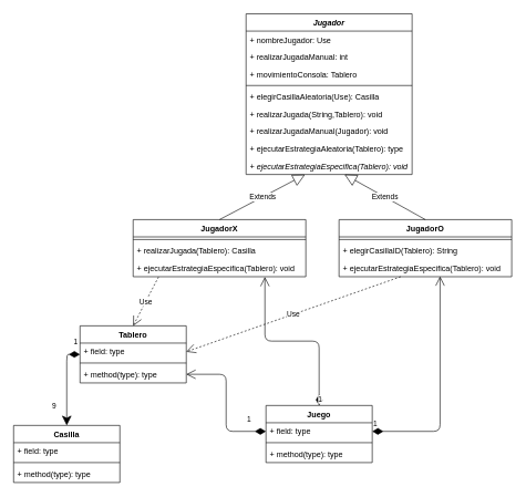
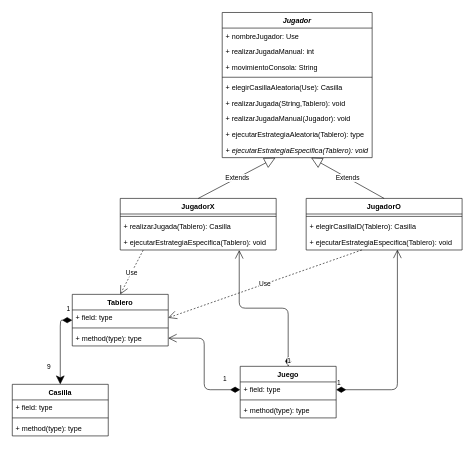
  <mxCell id="0" />
  <mxCell id="1" parent="0" />
  <mxCell id="2" value="Casilla" style="swimlane;fontStyle=1;align=center;verticalAlign=top;childLayout=stackLayout;horizontal=1;startSize=26;horizontalStack=0;resizeParent=1;resizeParentMax=0;resizeLast=0;collapsible=1;marginBottom=0;" parent="1" vertex="1"><mxGeometry x="20" y="640" width="160" height="86" as="geometry" /></mxCell>
  <mxCell id="3" value="+ field: type" style="text;strokeColor=none;fillColor=none;align=left;verticalAlign=top;spacingLeft=4;spacingRight=4;overflow=hidden;rotatable=0;points=[[0,0.5],[1,0.5]];portConstraint=eastwest;" parent="2" vertex="1"><mxGeometry y="26" width="160" height="26" as="geometry" /></mxCell>
  <mxCell id="4" value="" style="line;strokeWidth=1;fillColor=none;align=left;verticalAlign=middle;spacingTop=-1;spacingLeft=3;spacingRight=3;rotatable=0;labelPosition=right;points=[];portConstraint=eastwest;" parent="2" vertex="1"><mxGeometry y="52" width="160" height="8" as="geometry" /></mxCell>
  <mxCell id="5" value="+ method(type): type" style="text;strokeColor=none;fillColor=none;align=left;verticalAlign=top;spacingLeft=4;spacingRight=4;overflow=hidden;rotatable=0;points=[[0,0.5],[1,0.5]];portConstraint=eastwest;" parent="2" vertex="1"><mxGeometry y="60" width="160" height="26" as="geometry" /></mxCell>
  <mxCell id="6" value="Tablero" style="swimlane;fontStyle=1;align=center;verticalAlign=top;childLayout=stackLayout;horizontal=1;startSize=26;horizontalStack=0;resizeParent=1;resizeParentMax=0;resizeLast=0;collapsible=1;marginBottom=0;" parent="1" vertex="1"><mxGeometry x="120" y="490" width="160" height="86" as="geometry" /></mxCell>
  <mxCell id="7" value="+ field: type" style="text;strokeColor=none;fillColor=none;align=left;verticalAlign=top;spacingLeft=4;spacingRight=4;overflow=hidden;rotatable=0;points=[[0,0.5],[1,0.5]];portConstraint=eastwest;" parent="6" vertex="1"><mxGeometry y="26" width="160" height="26" as="geometry" /></mxCell>
  <mxCell id="8" value="" style="line;strokeWidth=1;fillColor=none;align=left;verticalAlign=middle;spacingTop=-1;spacingLeft=3;spacingRight=3;rotatable=0;labelPosition=right;points=[];portConstraint=eastwest;" parent="6" vertex="1"><mxGeometry y="52" width="160" height="8" as="geometry" /></mxCell>
  <mxCell id="9" value="+ method(type): type" style="text;strokeColor=none;fillColor=none;align=left;verticalAlign=top;spacingLeft=4;spacingRight=4;overflow=hidden;rotatable=0;points=[[0,0.5],[1,0.5]];portConstraint=eastwest;" parent="6" vertex="1"><mxGeometry y="60" width="160" height="26" as="geometry" /></mxCell>
  <mxCell id="10" value="1" style="endArrow=classic;html=1;endSize=12;startArrow=diamondThin;startSize=14;startFill=1;edgeStyle=orthogonalEdgeStyle;align=left;verticalAlign=bottom;entryX=0.5;entryY=0;entryDx=0;entryDy=0;exitX=0;exitY=0.5;exitDx=0;exitDy=0;" parent="1" source="6" target="2" edge="1"><mxGeometry x="-0.833" y="-10" relative="1" as="geometry"><mxPoint x="130" y="620" as="sourcePoint" /><mxPoint x="100" y="680" as="targetPoint" /><mxPoint as="offset" /></mxGeometry></mxCell>
  <mxCell id="11" value="9" style="edgeLabel;html=1;align=center;verticalAlign=middle;resizable=0;points=[];" parent="10" vertex="1" connectable="0"><mxGeometry x="0.244" y="-1" relative="1" as="geometry"><mxPoint x="-19" y="18" as="offset" /></mxGeometry></mxCell>
  <mxCell id="12" value="Jugador" style="swimlane;fontStyle=3;align=center;verticalAlign=top;childLayout=stackLayout;horizontal=1;startSize=26;horizontalStack=0;resizeParent=1;resizeParentMax=0;resizeLast=0;collapsible=1;marginBottom=0;" parent="1" vertex="1"><mxGeometry x="370" y="20" width="250" height="242" as="geometry" /></mxCell>
  <mxCell id="13" value="+ nombreJugador: Use" style="text;strokeColor=none;fillColor=none;align=left;verticalAlign=top;spacingLeft=4;spacingRight=4;overflow=hidden;rotatable=0;points=[[0,0.5],[1,0.5]];portConstraint=eastwest;" vertex="1" parent="12"><mxGeometry y="26" width="250" height="26" as="geometry" /></mxCell>
  <mxCell id="14" value="+ realizarJugadaManual: int" style="text;strokeColor=none;fillColor=none;align=left;verticalAlign=top;spacingLeft=4;spacingRight=4;overflow=hidden;rotatable=0;points=[[0,0.5],[1,0.5]];portConstraint=eastwest;" vertex="1" parent="12"><mxGeometry y="52" width="250" height="26" as="geometry" /></mxCell>
- <mxCell id="15" value="+ movimientoConsola: Tablero" style="text;strokeColor=none;fillColor=none;align=left;verticalAlign=top;spacingLeft=4;spacingRight=4;overflow=hidden;rotatable=0;points=[[0,0.5],[1,0.5]];portConstraint=eastwest;" parent="12" vertex="1"><mxGeometry y="78" width="250" height="26" as="geometry" /></mxCell>
+ <mxCell id="15" value="+ movimientoConsola: String" style="text;strokeColor=none;fillColor=none;align=left;verticalAlign=top;spacingLeft=4;spacingRight=4;overflow=hidden;rotatable=0;points=[[0,0.5],[1,0.5]];portConstraint=eastwest;" parent="12" vertex="1"><mxGeometry y="78" width="250" height="26" as="geometry" /></mxCell>
  <mxCell id="16" value="" style="line;strokeWidth=1;fillColor=none;align=left;verticalAlign=middle;spacingTop=-1;spacingLeft=3;spacingRight=3;rotatable=0;labelPosition=right;points=[];portConstraint=eastwest;" parent="12" vertex="1"><mxGeometry y="104" width="250" height="8" as="geometry" /></mxCell>
  <mxCell id="17" value="+ elegirCasillaAleatoria(Use): Casilla" style="text;strokeColor=none;fillColor=none;align=left;verticalAlign=top;spacingLeft=4;spacingRight=4;overflow=hidden;rotatable=0;points=[[0,0.5],[1,0.5]];portConstraint=eastwest;" parent="12" vertex="1"><mxGeometry y="112" width="250" height="26" as="geometry" /></mxCell>
  <mxCell id="18" value="+ realizarJugada(String,Tablero): void" style="text;strokeColor=none;fillColor=none;align=left;verticalAlign=top;spacingLeft=4;spacingRight=4;overflow=hidden;rotatable=0;points=[[0,0.5],[1,0.5]];portConstraint=eastwest;" vertex="1" parent="12"><mxGeometry y="138" width="250" height="26" as="geometry" /></mxCell>
  <mxCell id="19" value="+ realizarJugadaManual(Jugador): void" style="text;strokeColor=none;fillColor=none;align=left;verticalAlign=top;spacingLeft=4;spacingRight=4;overflow=hidden;rotatable=0;points=[[0,0.5],[1,0.5]];portConstraint=eastwest;" vertex="1" parent="12"><mxGeometry y="164" width="250" height="26" as="geometry" /></mxCell>
  <mxCell id="20" value="+ ejecutarEstrategiaAleatoria(Tablero): type" style="text;strokeColor=none;fillColor=none;align=left;verticalAlign=top;spacingLeft=4;spacingRight=4;overflow=hidden;rotatable=0;points=[[0,0.5],[1,0.5]];portConstraint=eastwest;" vertex="1" parent="12"><mxGeometry y="190" width="250" height="26" as="geometry" /></mxCell>
  <mxCell id="21" value="+ ejecutarEstrategiaEspecifica(Tablero): void" style="text;strokeColor=none;fillColor=none;align=left;verticalAlign=top;spacingLeft=4;spacingRight=4;overflow=hidden;rotatable=0;points=[[0,0.5],[1,0.5]];portConstraint=eastwest;fontStyle=2" vertex="1" parent="12"><mxGeometry y="216" width="250" height="26" as="geometry" /></mxCell>
  <mxCell id="22" value="JugadorX" style="swimlane;fontStyle=1;align=center;verticalAlign=top;childLayout=stackLayout;horizontal=1;startSize=26;horizontalStack=0;resizeParent=1;resizeParentMax=0;resizeLast=0;collapsible=1;marginBottom=0;" parent="1" vertex="1"><mxGeometry x="200" y="330" width="260" height="86" as="geometry" /></mxCell>
  <mxCell id="23" value="" style="line;strokeWidth=1;fillColor=none;align=left;verticalAlign=middle;spacingTop=-1;spacingLeft=3;spacingRight=3;rotatable=0;labelPosition=right;points=[];portConstraint=eastwest;" parent="22" vertex="1"><mxGeometry y="26" width="260" height="8" as="geometry" /></mxCell>
  <mxCell id="24" value="+ realizarJugada(Tablero): Casilla" style="text;strokeColor=none;fillColor=none;align=left;verticalAlign=top;spacingLeft=4;spacingRight=4;overflow=hidden;rotatable=0;points=[[0,0.5],[1,0.5]];portConstraint=eastwest;" vertex="1" parent="22"><mxGeometry y="34" width="260" height="26" as="geometry" /></mxCell>
  <mxCell id="25" value="+ ejecutarEstrategiaEspecifica(Tablero): void" style="text;strokeColor=none;fillColor=none;align=left;verticalAlign=top;spacingLeft=4;spacingRight=4;overflow=hidden;rotatable=0;points=[[0,0.5],[1,0.5]];portConstraint=eastwest;fontStyle=0" vertex="1" parent="22"><mxGeometry y="60" width="260" height="26" as="geometry" /></mxCell>
  <mxCell id="26" value="JugadorO" style="swimlane;fontStyle=1;align=center;verticalAlign=top;childLayout=stackLayout;horizontal=1;startSize=26;horizontalStack=0;resizeParent=1;resizeParentMax=0;resizeLast=0;collapsible=1;marginBottom=0;" parent="1" vertex="1"><mxGeometry x="510" y="330" width="260" height="86" as="geometry" /></mxCell>
  <mxCell id="27" value="" style="line;strokeWidth=1;fillColor=none;align=left;verticalAlign=middle;spacingTop=-1;spacingLeft=3;spacingRight=3;rotatable=0;labelPosition=right;points=[];portConstraint=eastwest;" parent="26" vertex="1"><mxGeometry y="26" width="260" height="8" as="geometry" /></mxCell>
- <mxCell id="28" value="+ elegirCasillaID(Tablero): String" style="text;strokeColor=none;fillColor=none;align=left;verticalAlign=top;spacingLeft=4;spacingRight=4;overflow=hidden;rotatable=0;points=[[0,0.5],[1,0.5]];portConstraint=eastwest;" vertex="1" parent="26"><mxGeometry y="34" width="260" height="26" as="geometry" /></mxCell>
+ <mxCell id="28" value="+ elegirCasillaID(Tablero): Casilla" style="text;strokeColor=none;fillColor=none;align=left;verticalAlign=top;spacingLeft=4;spacingRight=4;overflow=hidden;rotatable=0;points=[[0,0.5],[1,0.5]];portConstraint=eastwest;" vertex="1" parent="26"><mxGeometry y="34" width="260" height="26" as="geometry" /></mxCell>
  <mxCell id="29" value="+ ejecutarEstrategiaEspecifica(Tablero): void" style="text;strokeColor=none;fillColor=none;align=left;verticalAlign=top;spacingLeft=4;spacingRight=4;overflow=hidden;rotatable=0;points=[[0,0.5],[1,0.5]];portConstraint=eastwest;fontStyle=0" vertex="1" parent="26"><mxGeometry y="60" width="260" height="26" as="geometry" /></mxCell>
  <mxCell id="30" value="Extends" style="endArrow=block;endSize=16;endFill=0;html=1;exitX=0.5;exitY=0;exitDx=0;exitDy=0;entryX=0.355;entryY=1.011;entryDx=0;entryDy=0;entryPerimeter=0;" parent="1" source="22" target="21" edge="1"><mxGeometry width="160" relative="1" as="geometry"><mxPoint x="290" y="350" as="sourcePoint" /><mxPoint x="460" y="230" as="targetPoint" /></mxGeometry></mxCell>
  <mxCell id="31" value="Extends" style="endArrow=block;endSize=16;endFill=0;html=1;exitX=0.5;exitY=0;exitDx=0;exitDy=0;" parent="1" source="26" target="21" edge="1"><mxGeometry width="160" relative="1" as="geometry"><mxPoint x="420" y="369.17" as="sourcePoint" /><mxPoint x="510" y="230" as="targetPoint" /></mxGeometry></mxCell>
  <mxCell id="32" value="Use" style="endArrow=open;endSize=12;dashed=1;html=1;exitX=0.147;exitY=1.011;exitDx=0;exitDy=0;entryX=0.5;entryY=0;entryDx=0;entryDy=0;exitPerimeter=0;" parent="1" source="25" target="6" edge="1"><mxGeometry width="160" relative="1" as="geometry"><mxPoint x="290" y="389" as="sourcePoint" /><mxPoint x="480" y="540" as="targetPoint" /></mxGeometry></mxCell>
  <mxCell id="33" value="Use" style="endArrow=open;endSize=12;dashed=1;html=1;entryX=1;entryY=0.5;entryDx=0;entryDy=0;" parent="1" source="29" target="7" edge="1"><mxGeometry width="160" relative="1" as="geometry"><mxPoint x="559.44" y="436" as="sourcePoint" /><mxPoint x="390" y="571" as="targetPoint" /></mxGeometry></mxCell>
  <mxCell id="34" value="Juego" style="swimlane;fontStyle=1;align=center;verticalAlign=top;childLayout=stackLayout;horizontal=1;startSize=26;horizontalStack=0;resizeParent=1;resizeParentMax=0;resizeLast=0;collapsible=1;marginBottom=0;" parent="1" vertex="1"><mxGeometry x="400" y="610" width="160" height="86" as="geometry" /></mxCell>
  <mxCell id="35" value="+ field: type" style="text;strokeColor=none;fillColor=none;align=left;verticalAlign=top;spacingLeft=4;spacingRight=4;overflow=hidden;rotatable=0;points=[[0,0.5],[1,0.5]];portConstraint=eastwest;" parent="34" vertex="1"><mxGeometry y="26" width="160" height="26" as="geometry" /></mxCell>
  <mxCell id="36" value="" style="line;strokeWidth=1;fillColor=none;align=left;verticalAlign=middle;spacingTop=-1;spacingLeft=3;spacingRight=3;rotatable=0;labelPosition=right;points=[];portConstraint=eastwest;" parent="34" vertex="1"><mxGeometry y="52" width="160" height="8" as="geometry" /></mxCell>
  <mxCell id="37" value="+ method(type): type" style="text;strokeColor=none;fillColor=none;align=left;verticalAlign=top;spacingLeft=4;spacingRight=4;overflow=hidden;rotatable=0;points=[[0,0.5],[1,0.5]];portConstraint=eastwest;" parent="34" vertex="1"><mxGeometry y="60" width="160" height="26" as="geometry" /></mxCell>
  <mxCell id="38" value="1" style="endArrow=open;html=1;endSize=12;startArrow=diamondThin;startSize=14;startFill=1;edgeStyle=orthogonalEdgeStyle;align=left;verticalAlign=bottom;exitX=0;exitY=0.5;exitDx=0;exitDy=0;" parent="1" source="35" target="9" edge="1"><mxGeometry x="-0.709" y="-9" relative="1" as="geometry"><mxPoint x="200" y="652.58" as="sourcePoint" /><mxPoint x="360" y="652.58" as="targetPoint" /><mxPoint as="offset" /></mxGeometry></mxCell>
  <mxCell id="39" value="1" style="endArrow=open;html=1;endSize=12;startArrow=diamondThin;startSize=14;startFill=1;edgeStyle=orthogonalEdgeStyle;align=left;verticalAlign=bottom;exitX=1;exitY=0.5;exitDx=0;exitDy=0;entryX=0.585;entryY=0.98;entryDx=0;entryDy=0;entryPerimeter=0;" parent="1" source="35" target="29" edge="1"><mxGeometry x="-1" y="3" relative="1" as="geometry"><mxPoint x="590" y="652.58" as="sourcePoint" /><mxPoint x="650" y="389" as="targetPoint" /></mxGeometry></mxCell>
  <mxCell id="40" value="1" style="endArrow=open;html=1;endSize=12;startArrow=diamondThin;startSize=14;startFill=1;edgeStyle=orthogonalEdgeStyle;align=left;verticalAlign=bottom;exitX=0.5;exitY=0;exitDx=0;exitDy=0;entryX=0.763;entryY=1.011;entryDx=0;entryDy=0;entryPerimeter=0;" parent="1" source="34" target="25" edge="1"><mxGeometry x="-1" y="3" relative="1" as="geometry"><mxPoint x="460" y="590" as="sourcePoint" /><mxPoint x="368.72" y="435.168" as="targetPoint" /></mxGeometry></mxCell>
